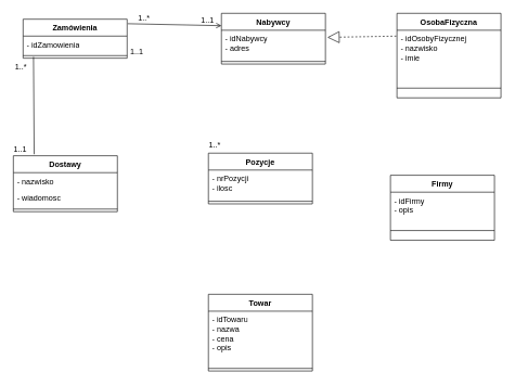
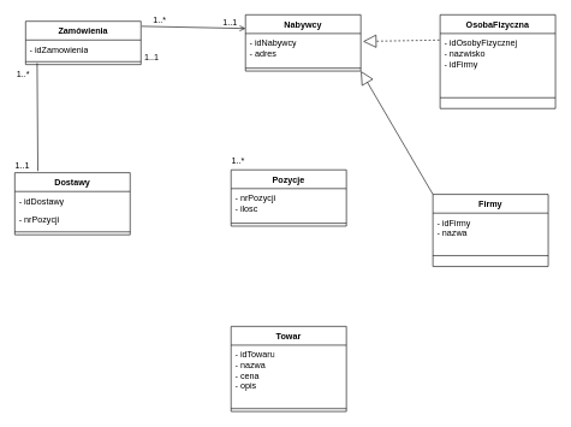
  <mxCell id="0" />
  <mxCell id="1" parent="0" />
  <mxCell id="2" value="Zamówienia" style="swimlane;fontStyle=1;align=center;verticalAlign=top;childLayout=stackLayout;horizontal=1;startSize=26;horizontalStack=0;resizeParent=1;resizeParentMax=0;resizeLast=0;collapsible=1;marginBottom=0;whiteSpace=wrap;html=1;" parent="1" vertex="1"><mxGeometry x="35" y="29" width="160" height="60" as="geometry" /></mxCell>
  <mxCell id="3" value="- idZamowienia" style="text;strokeColor=none;fillColor=none;align=left;verticalAlign=top;spacingLeft=4;spacingRight=4;overflow=hidden;rotatable=0;points=[[0,0.5],[1,0.5]];portConstraint=eastwest;whiteSpace=wrap;html=1;" parent="2" vertex="1"><mxGeometry y="26" width="160" height="26" as="geometry" /></mxCell>
  <mxCell id="4" value="" style="line;strokeWidth=1;fillColor=none;align=left;verticalAlign=middle;spacingTop=-1;spacingLeft=3;spacingRight=3;rotatable=0;labelPosition=right;points=[];portConstraint=eastwest;strokeColor=inherit;" parent="2" vertex="1"><mxGeometry y="52" width="160" height="8" as="geometry" /></mxCell>
  <mxCell id="5" value="Nabywcy" style="swimlane;fontStyle=1;align=center;verticalAlign=top;childLayout=stackLayout;horizontal=1;startSize=26;horizontalStack=0;resizeParent=1;resizeParentMax=0;resizeLast=0;collapsible=1;marginBottom=0;whiteSpace=wrap;html=1;" parent="1" vertex="1"><mxGeometry x="340" y="20" width="160" height="78" as="geometry" /></mxCell>
  <mxCell id="6" value="- idNabywcy&lt;div&gt;- adres&lt;/div&gt;" style="text;strokeColor=none;fillColor=none;align=left;verticalAlign=top;spacingLeft=4;spacingRight=4;overflow=hidden;rotatable=0;points=[[0,0.5],[1,0.5]];portConstraint=eastwest;whiteSpace=wrap;html=1;" parent="5" vertex="1"><mxGeometry y="26" width="160" height="44" as="geometry" /></mxCell>
  <mxCell id="7" value="" style="line;strokeWidth=1;fillColor=none;align=left;verticalAlign=middle;spacingTop=-1;spacingLeft=3;spacingRight=3;rotatable=0;labelPosition=right;points=[];portConstraint=eastwest;strokeColor=inherit;" parent="5" vertex="1"><mxGeometry y="70" width="160" height="8" as="geometry" /></mxCell>
  <mxCell id="8" value="OsobaFizyczna" style="swimlane;fontStyle=1;align=center;verticalAlign=top;childLayout=stackLayout;horizontal=1;startSize=26;horizontalStack=0;resizeParent=1;resizeParentMax=0;resizeLast=0;collapsible=1;marginBottom=0;whiteSpace=wrap;html=1;" parent="1" vertex="1"><mxGeometry x="610" y="20" width="160" height="130" as="geometry" /></mxCell>
- <mxCell id="9" value="- idOsobyFizycznej&lt;div&gt;- nazwisko&lt;/div&gt;&lt;div&gt;- imie&lt;/div&gt;" style="text;strokeColor=none;fillColor=none;align=left;verticalAlign=top;spacingLeft=4;spacingRight=4;overflow=hidden;rotatable=0;points=[[0,0.5],[1,0.5]];portConstraint=eastwest;whiteSpace=wrap;html=1;" parent="8" vertex="1"><mxGeometry y="26" width="160" height="74" as="geometry" /></mxCell>
+ <mxCell id="9" value="- idOsobyFizycznej&lt;div&gt;- nazwisko&lt;/div&gt;&lt;div&gt;- idFirmy&lt;/div&gt;" style="text;strokeColor=none;fillColor=none;align=left;verticalAlign=top;spacingLeft=4;spacingRight=4;overflow=hidden;rotatable=0;points=[[0,0.5],[1,0.5]];portConstraint=eastwest;whiteSpace=wrap;html=1;" parent="8" vertex="1"><mxGeometry y="26" width="160" height="74" as="geometry" /></mxCell>
  <mxCell id="10" value="" style="line;strokeWidth=1;fillColor=none;align=left;verticalAlign=middle;spacingTop=-1;spacingLeft=3;spacingRight=3;rotatable=0;labelPosition=right;points=[];portConstraint=eastwest;strokeColor=inherit;" parent="8" vertex="1"><mxGeometry y="100" width="160" height="30" as="geometry" /></mxCell>
  <mxCell id="11" value="Dostawy" style="swimlane;fontStyle=1;align=center;verticalAlign=top;childLayout=stackLayout;horizontal=1;startSize=26;horizontalStack=0;resizeParent=1;resizeParentMax=0;resizeLast=0;collapsible=1;marginBottom=0;whiteSpace=wrap;html=1;" parent="1" vertex="1"><mxGeometry x="20" y="239" width="160" height="86" as="geometry" /></mxCell>
- <mxCell id="12" value="- nazwisko" style="text;strokeColor=none;fillColor=none;align=left;verticalAlign=top;spacingLeft=4;spacingRight=4;overflow=hidden;rotatable=0;points=[[0,0.5],[1,0.5]];portConstraint=eastwest;whiteSpace=wrap;html=1;" parent="11" vertex="1"><mxGeometry y="26" width="160" height="26" as="geometry" /></mxCell>
- <mxCell id="13" value="- wiadomosc" style="text;strokeColor=none;fillColor=none;align=left;verticalAlign=top;spacingLeft=4;spacingRight=4;overflow=hidden;rotatable=0;points=[[0,0.5],[1,0.5]];portConstraint=eastwest;whiteSpace=wrap;html=1;" parent="11" vertex="1"><mxGeometry y="52" width="160" height="26" as="geometry" /></mxCell>
+ <mxCell id="12" value="- idDostawy" style="text;strokeColor=none;fillColor=none;align=left;verticalAlign=top;spacingLeft=4;spacingRight=4;overflow=hidden;rotatable=0;points=[[0,0.5],[1,0.5]];portConstraint=eastwest;whiteSpace=wrap;html=1;" parent="11" vertex="1"><mxGeometry y="26" width="160" height="26" as="geometry" /></mxCell>
+ <mxCell id="13" value="- nrPozycji" style="text;strokeColor=none;fillColor=none;align=left;verticalAlign=top;spacingLeft=4;spacingRight=4;overflow=hidden;rotatable=0;points=[[0,0.5],[1,0.5]];portConstraint=eastwest;whiteSpace=wrap;html=1;" parent="11" vertex="1"><mxGeometry y="52" width="160" height="26" as="geometry" /></mxCell>
  <mxCell id="14" value="" style="line;strokeWidth=1;fillColor=none;align=left;verticalAlign=middle;spacingTop=-1;spacingLeft=3;spacingRight=3;rotatable=0;labelPosition=right;points=[];portConstraint=eastwest;strokeColor=inherit;" parent="11" vertex="1"><mxGeometry y="78" width="160" height="8" as="geometry" /></mxCell>
  <mxCell id="15" value="Firmy" style="swimlane;fontStyle=1;align=center;verticalAlign=top;childLayout=stackLayout;horizontal=1;startSize=26;horizontalStack=0;resizeParent=1;resizeParentMax=0;resizeLast=0;collapsible=1;marginBottom=0;whiteSpace=wrap;html=1;" parent="1" vertex="1"><mxGeometry x="600" y="269" width="160" height="100" as="geometry" /></mxCell>
- <mxCell id="16" value="- idFirmy&lt;div&gt;- opis&lt;/div&gt;" style="text;strokeColor=none;fillColor=none;align=left;verticalAlign=top;spacingLeft=4;spacingRight=4;overflow=hidden;rotatable=0;points=[[0,0.5],[1,0.5]];portConstraint=eastwest;whiteSpace=wrap;html=1;" parent="15" vertex="1"><mxGeometry y="26" width="160" height="44" as="geometry" /></mxCell>
+ <mxCell id="16" value="- idFirmy&lt;div&gt;- nazwa&lt;/div&gt;" style="text;strokeColor=none;fillColor=none;align=left;verticalAlign=top;spacingLeft=4;spacingRight=4;overflow=hidden;rotatable=0;points=[[0,0.5],[1,0.5]];portConstraint=eastwest;whiteSpace=wrap;html=1;" parent="15" vertex="1"><mxGeometry y="26" width="160" height="44" as="geometry" /></mxCell>
  <mxCell id="17" value="" style="line;strokeWidth=1;fillColor=none;align=left;verticalAlign=middle;spacingTop=-1;spacingLeft=3;spacingRight=3;rotatable=0;labelPosition=right;points=[];portConstraint=eastwest;strokeColor=inherit;" parent="15" vertex="1"><mxGeometry y="70" width="160" height="30" as="geometry" /></mxCell>
  <mxCell id="18" value="Pozycje" style="swimlane;fontStyle=1;align=center;verticalAlign=top;childLayout=stackLayout;horizontal=1;startSize=26;horizontalStack=0;resizeParent=1;resizeParentMax=0;resizeLast=0;collapsible=1;marginBottom=0;whiteSpace=wrap;html=1;" parent="1" vertex="1"><mxGeometry x="320" y="235" width="160" height="78" as="geometry" /></mxCell>
  <mxCell id="19" value="- nrPozycji&lt;div&gt;- ilosc&lt;/div&gt;&lt;div&gt;&lt;br&gt;&lt;/div&gt;" style="text;strokeColor=none;fillColor=none;align=left;verticalAlign=top;spacingLeft=4;spacingRight=4;overflow=hidden;rotatable=0;points=[[0,0.5],[1,0.5]];portConstraint=eastwest;whiteSpace=wrap;html=1;" parent="18" vertex="1"><mxGeometry y="26" width="160" height="44" as="geometry" /></mxCell>
  <mxCell id="20" value="" style="line;strokeWidth=1;fillColor=none;align=left;verticalAlign=middle;spacingTop=-1;spacingLeft=3;spacingRight=3;rotatable=0;labelPosition=right;points=[];portConstraint=eastwest;strokeColor=inherit;" parent="18" vertex="1"><mxGeometry y="70" width="160" height="8" as="geometry" /></mxCell>
  <mxCell id="21" value="Towar" style="swimlane;fontStyle=1;align=center;verticalAlign=top;childLayout=stackLayout;horizontal=1;startSize=26;horizontalStack=0;resizeParent=1;resizeParentMax=0;resizeLast=0;collapsible=1;marginBottom=0;whiteSpace=wrap;html=1;" parent="1" vertex="1"><mxGeometry x="320" y="452" width="160" height="118" as="geometry" /></mxCell>
  <mxCell id="22" value="- idTowaru&lt;div&gt;- nazwa&lt;/div&gt;&lt;div&gt;- cena&lt;/div&gt;&lt;div&gt;- opis&lt;/div&gt;&lt;div&gt;&lt;br&gt;&lt;/div&gt;" style="text;strokeColor=none;fillColor=none;align=left;verticalAlign=top;spacingLeft=4;spacingRight=4;overflow=hidden;rotatable=0;points=[[0,0.5],[1,0.5]];portConstraint=eastwest;whiteSpace=wrap;html=1;" parent="21" vertex="1"><mxGeometry y="26" width="160" height="84" as="geometry" /></mxCell>
  <mxCell id="23" value="" style="line;strokeWidth=1;fillColor=none;align=left;verticalAlign=middle;spacingTop=-1;spacingLeft=3;spacingRight=3;rotatable=0;labelPosition=right;points=[];portConstraint=eastwest;strokeColor=inherit;" parent="21" vertex="1"><mxGeometry y="110" width="160" height="8" as="geometry" /></mxCell>
  <mxCell id="24" value="" style="endArrow=open;html=1;rounded=0;exitX=1.006;exitY=0.116;exitDx=0;exitDy=0;exitPerimeter=0;" parent="1" source="2" edge="1"><mxGeometry relative="1" as="geometry"><mxPoint x="210" y="39" as="sourcePoint" /><mxPoint x="340" y="39" as="targetPoint" /></mxGeometry></mxCell>
  <mxCell id="25" value="1..*" style="resizable=0;html=1;whiteSpace=wrap;align=left;verticalAlign=bottom;" parent="24" connectable="0" vertex="1"><mxGeometry x="-1" relative="1" as="geometry"><mxPoint x="14" as="offset" /></mxGeometry></mxCell>
  <mxCell id="26" value="1..1" style="resizable=0;html=1;whiteSpace=wrap;align=right;verticalAlign=bottom;" parent="24" connectable="0" vertex="1"><mxGeometry x="1" relative="1" as="geometry"><mxPoint x="-10" as="offset" /></mxGeometry></mxCell>
  <mxCell id="27" value="" style="endArrow=none;html=1;rounded=0;exitX=0.1;exitY=0.75;exitDx=0;exitDy=0;exitPerimeter=0;entryX=0.2;entryY=-0.027;entryDx=0;entryDy=0;entryPerimeter=0;" parent="1" source="4" target="11" edge="1"><mxGeometry relative="1" as="geometry"><mxPoint x="50.04" y="115" as="sourcePoint" /><mxPoint x="187" y="159" as="targetPoint" /></mxGeometry></mxCell>
  <mxCell id="28" value="1..*" style="resizable=0;html=1;whiteSpace=wrap;align=left;verticalAlign=bottom;" parent="27" connectable="0" vertex="1"><mxGeometry x="-1" relative="1" as="geometry"><mxPoint x="-30" y="24" as="offset" /></mxGeometry></mxCell>
  <mxCell id="29" value="1..1" style="resizable=0;html=1;whiteSpace=wrap;align=right;verticalAlign=bottom;" parent="27" connectable="0" vertex="1"><mxGeometry x="1" relative="1" as="geometry"><mxPoint x="-10" as="offset" /></mxGeometry></mxCell>
+ <mxCell id="30" value="" style="endArrow=block;endSize=16;endFill=0;html=1;rounded=0;exitX=0;exitY=0;exitDx=0;exitDy=0;entryX=1;entryY=1;entryDx=0;entryDy=0;" parent="1" source="15" target="5" edge="1"><mxGeometry width="160" relative="1" as="geometry"><mxPoint x="273" y="390" as="sourcePoint" /><mxPoint x="499.04" y="141.008" as="targetPoint" /></mxGeometry></mxCell>
  <mxCell id="31" value="" style="endArrow=block;endSize=16;endFill=0;html=1;rounded=0;exitX=-0.006;exitY=0.122;exitDx=0;exitDy=0;entryX=1.019;entryY=0.25;entryDx=0;entryDy=0;entryPerimeter=0;exitPerimeter=0;dashed=1;" parent="1" source="9" target="6" edge="1"><mxGeometry width="160" relative="1" as="geometry"><mxPoint x="610" y="279" as="sourcePoint" /><mxPoint x="509" y="151" as="targetPoint" /></mxGeometry></mxCell>
  <mxCell id="32" value="1..*" style="resizable=0;html=1;whiteSpace=wrap;align=right;verticalAlign=bottom;" parent="1" connectable="0" vertex="1"><mxGeometry x="340.002" y="229.997" as="geometry" /></mxCell>
  <mxCell id="33" value="1..1" style="resizable=0;html=1;whiteSpace=wrap;align=right;verticalAlign=bottom;" connectable="0" vertex="1" parent="1"><mxGeometry x="350.002" y="239.997" as="geometry"><mxPoint x="-129" y="-152" as="offset" /></mxGeometry></mxCell>
